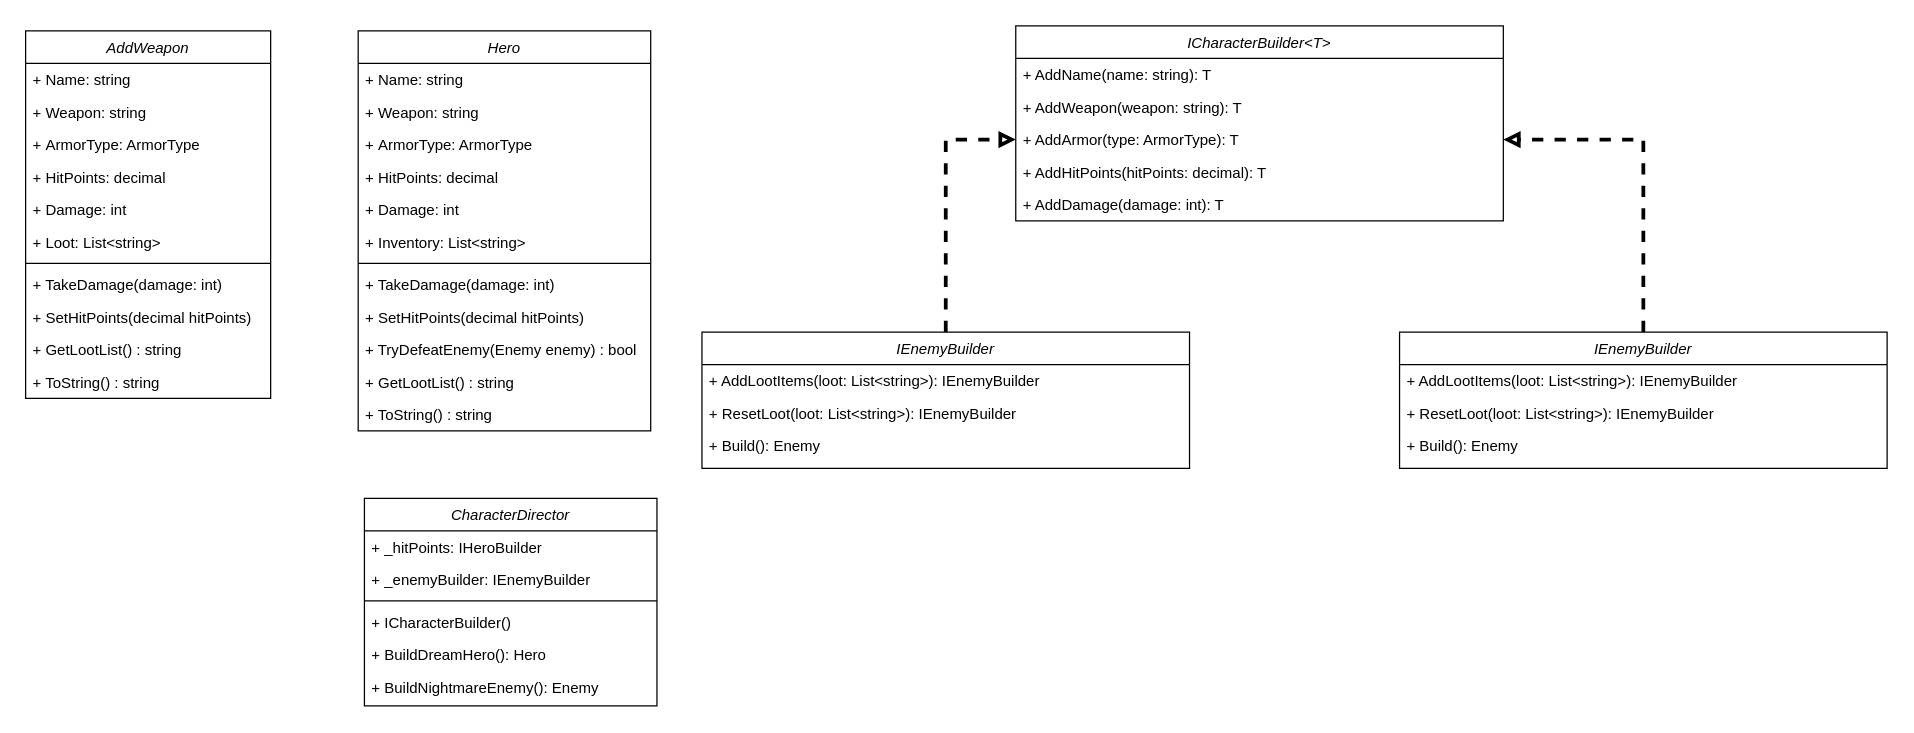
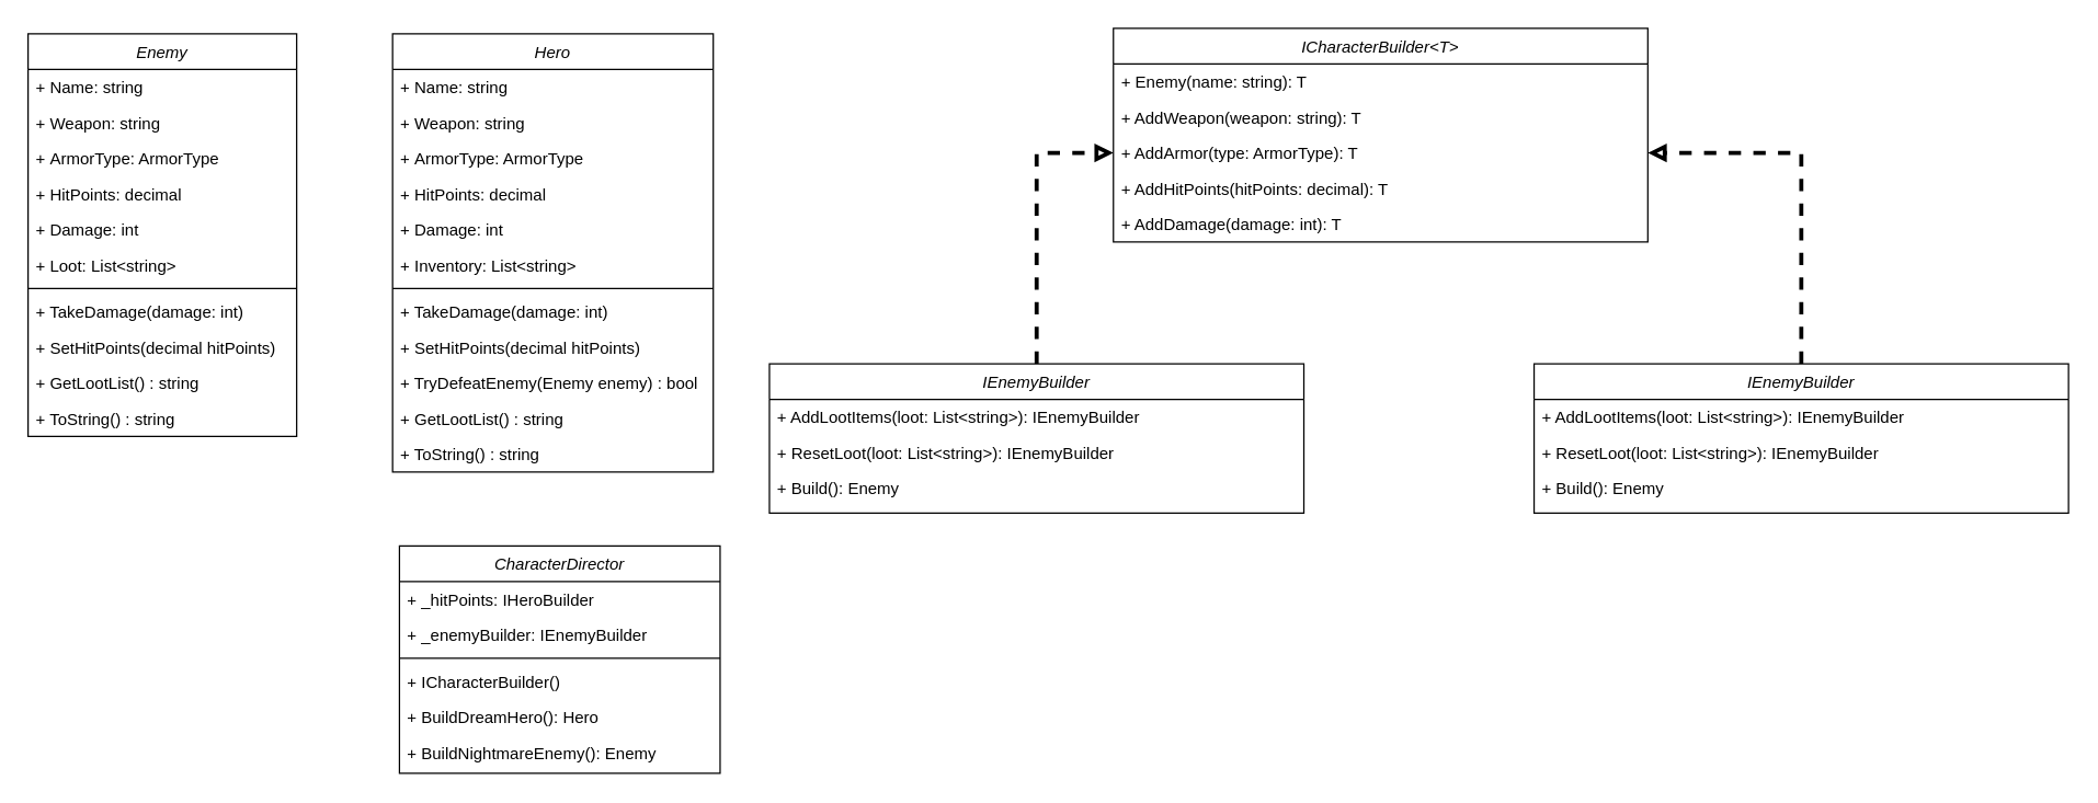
  <mxCell id="0" />
  <mxCell id="1" parent="0" />
- <mxCell id="2" value="AddWeapon" style="swimlane;fontStyle=2;align=center;verticalAlign=top;childLayout=stackLayout;horizontal=1;startSize=26;horizontalStack=0;resizeParent=1;resizeLast=0;collapsible=1;marginBottom=0;rounded=0;shadow=0;strokeWidth=1;" vertex="1" parent="1"><mxGeometry x="20" y="24" width="196" height="294" as="geometry"><mxRectangle x="230" y="140" width="160" height="26" as="alternateBounds" /></mxGeometry></mxCell>
+ <mxCell id="2" value="Enemy" style="swimlane;fontStyle=2;align=center;verticalAlign=top;childLayout=stackLayout;horizontal=1;startSize=26;horizontalStack=0;resizeParent=1;resizeLast=0;collapsible=1;marginBottom=0;rounded=0;shadow=0;strokeWidth=1;" vertex="1" parent="1"><mxGeometry x="20" y="24" width="196" height="294" as="geometry"><mxRectangle x="230" y="140" width="160" height="26" as="alternateBounds" /></mxGeometry></mxCell>
  <mxCell id="3" value="+ Name: string" style="text;align=left;verticalAlign=top;spacingLeft=4;spacingRight=4;overflow=hidden;rotatable=0;points=[[0,0.5],[1,0.5]];portConstraint=eastwest;" vertex="1" parent="2"><mxGeometry y="26" width="196" height="26" as="geometry" /></mxCell>
  <mxCell id="4" value="+ Weapon: string" style="text;align=left;verticalAlign=top;spacingLeft=4;spacingRight=4;overflow=hidden;rotatable=0;points=[[0,0.5],[1,0.5]];portConstraint=eastwest;rounded=0;shadow=0;html=0;" vertex="1" parent="2"><mxGeometry y="52" width="196" height="26" as="geometry" /></mxCell>
  <mxCell id="5" value="+ ArmorType: ArmorType" style="text;align=left;verticalAlign=top;spacingLeft=4;spacingRight=4;overflow=hidden;rotatable=0;points=[[0,0.5],[1,0.5]];portConstraint=eastwest;rounded=0;shadow=0;html=0;" vertex="1" parent="2"><mxGeometry y="78" width="196" height="26" as="geometry" /></mxCell>
  <mxCell id="6" value="+ HitPoints: decimal" style="text;align=left;verticalAlign=top;spacingLeft=4;spacingRight=4;overflow=hidden;rotatable=0;points=[[0,0.5],[1,0.5]];portConstraint=eastwest;rounded=0;shadow=0;html=0;" vertex="1" parent="2"><mxGeometry y="104" width="196" height="26" as="geometry" /></mxCell>
  <mxCell id="7" value="+ Damage: int" style="text;align=left;verticalAlign=top;spacingLeft=4;spacingRight=4;overflow=hidden;rotatable=0;points=[[0,0.5],[1,0.5]];portConstraint=eastwest;rounded=0;shadow=0;html=0;" vertex="1" parent="2"><mxGeometry y="130" width="196" height="26" as="geometry" /></mxCell>
  <mxCell id="8" value="+ Loot: List&lt;string&gt;" style="text;align=left;verticalAlign=top;spacingLeft=4;spacingRight=4;overflow=hidden;rotatable=0;points=[[0,0.5],[1,0.5]];portConstraint=eastwest;rounded=0;shadow=0;html=0;" vertex="1" parent="2"><mxGeometry y="156" width="196" height="26" as="geometry" /></mxCell>
  <mxCell id="9" value="" style="line;html=1;strokeWidth=1;align=left;verticalAlign=middle;spacingTop=-1;spacingLeft=3;spacingRight=3;rotatable=0;labelPosition=right;points=[];portConstraint=eastwest;" vertex="1" parent="2"><mxGeometry y="182" width="196" height="8" as="geometry" /></mxCell>
  <mxCell id="10" value="+ TakeDamage(damage: int)" style="text;align=left;verticalAlign=top;spacingLeft=4;spacingRight=4;overflow=hidden;rotatable=0;points=[[0,0.5],[1,0.5]];portConstraint=eastwest;" vertex="1" parent="2"><mxGeometry y="190" width="196" height="26" as="geometry" /></mxCell>
  <mxCell id="11" value="+ SetHitPoints(decimal hitPoints)" style="text;align=left;verticalAlign=top;spacingLeft=4;spacingRight=4;overflow=hidden;rotatable=0;points=[[0,0.5],[1,0.5]];portConstraint=eastwest;" vertex="1" parent="2"><mxGeometry y="216" width="196" height="26" as="geometry" /></mxCell>
  <mxCell id="12" value="+ GetLootList() : string" style="text;align=left;verticalAlign=top;spacingLeft=4;spacingRight=4;overflow=hidden;rotatable=0;points=[[0,0.5],[1,0.5]];portConstraint=eastwest;" vertex="1" parent="2"><mxGeometry y="242" width="196" height="26" as="geometry" /></mxCell>
  <mxCell id="13" value="+ ToString() : string" style="text;align=left;verticalAlign=top;spacingLeft=4;spacingRight=4;overflow=hidden;rotatable=0;points=[[0,0.5],[1,0.5]];portConstraint=eastwest;" vertex="1" parent="2"><mxGeometry y="268" width="196" height="26" as="geometry" /></mxCell>
  <mxCell id="14" value="Hero" style="swimlane;fontStyle=2;align=center;verticalAlign=top;childLayout=stackLayout;horizontal=1;startSize=26;horizontalStack=0;resizeParent=1;resizeLast=0;collapsible=1;marginBottom=0;rounded=0;shadow=0;strokeWidth=1;" vertex="1" parent="1"><mxGeometry x="286" y="24" width="234" height="320" as="geometry"><mxRectangle x="230" y="140" width="160" height="26" as="alternateBounds" /></mxGeometry></mxCell>
  <mxCell id="15" value="+ Name: string" style="text;align=left;verticalAlign=top;spacingLeft=4;spacingRight=4;overflow=hidden;rotatable=0;points=[[0,0.5],[1,0.5]];portConstraint=eastwest;" vertex="1" parent="14"><mxGeometry y="26" width="234" height="26" as="geometry" /></mxCell>
  <mxCell id="16" value="+ Weapon: string" style="text;align=left;verticalAlign=top;spacingLeft=4;spacingRight=4;overflow=hidden;rotatable=0;points=[[0,0.5],[1,0.5]];portConstraint=eastwest;rounded=0;shadow=0;html=0;" vertex="1" parent="14"><mxGeometry y="52" width="234" height="26" as="geometry" /></mxCell>
  <mxCell id="17" value="+ ArmorType: ArmorType" style="text;align=left;verticalAlign=top;spacingLeft=4;spacingRight=4;overflow=hidden;rotatable=0;points=[[0,0.5],[1,0.5]];portConstraint=eastwest;rounded=0;shadow=0;html=0;" vertex="1" parent="14"><mxGeometry y="78" width="234" height="26" as="geometry" /></mxCell>
  <mxCell id="18" value="+ HitPoints: decimal" style="text;align=left;verticalAlign=top;spacingLeft=4;spacingRight=4;overflow=hidden;rotatable=0;points=[[0,0.5],[1,0.5]];portConstraint=eastwest;rounded=0;shadow=0;html=0;" vertex="1" parent="14"><mxGeometry y="104" width="234" height="26" as="geometry" /></mxCell>
  <mxCell id="19" value="+ Damage: int" style="text;align=left;verticalAlign=top;spacingLeft=4;spacingRight=4;overflow=hidden;rotatable=0;points=[[0,0.5],[1,0.5]];portConstraint=eastwest;rounded=0;shadow=0;html=0;" vertex="1" parent="14"><mxGeometry y="130" width="234" height="26" as="geometry" /></mxCell>
  <mxCell id="20" value="+ Inventory: List&lt;string&gt;" style="text;align=left;verticalAlign=top;spacingLeft=4;spacingRight=4;overflow=hidden;rotatable=0;points=[[0,0.5],[1,0.5]];portConstraint=eastwest;rounded=0;shadow=0;html=0;" vertex="1" parent="14"><mxGeometry y="156" width="234" height="26" as="geometry" /></mxCell>
  <mxCell id="21" value="" style="line;html=1;strokeWidth=1;align=left;verticalAlign=middle;spacingTop=-1;spacingLeft=3;spacingRight=3;rotatable=0;labelPosition=right;points=[];portConstraint=eastwest;" vertex="1" parent="14"><mxGeometry y="182" width="234" height="8" as="geometry" /></mxCell>
  <mxCell id="22" value="+ TakeDamage(damage: int)" style="text;align=left;verticalAlign=top;spacingLeft=4;spacingRight=4;overflow=hidden;rotatable=0;points=[[0,0.5],[1,0.5]];portConstraint=eastwest;" vertex="1" parent="14"><mxGeometry y="190" width="234" height="26" as="geometry" /></mxCell>
  <mxCell id="23" value="+ SetHitPoints(decimal hitPoints)" style="text;align=left;verticalAlign=top;spacingLeft=4;spacingRight=4;overflow=hidden;rotatable=0;points=[[0,0.5],[1,0.5]];portConstraint=eastwest;" vertex="1" parent="14"><mxGeometry y="216" width="234" height="26" as="geometry" /></mxCell>
  <mxCell id="24" value="+ TryDefeatEnemy(Enemy enemy) : bool" style="text;align=left;verticalAlign=top;spacingLeft=4;spacingRight=4;overflow=hidden;rotatable=0;points=[[0,0.5],[1,0.5]];portConstraint=eastwest;" vertex="1" parent="14"><mxGeometry y="242" width="234" height="26" as="geometry" /></mxCell>
  <mxCell id="25" value="+ GetLootList() : string" style="text;align=left;verticalAlign=top;spacingLeft=4;spacingRight=4;overflow=hidden;rotatable=0;points=[[0,0.5],[1,0.5]];portConstraint=eastwest;" vertex="1" parent="14"><mxGeometry y="268" width="234" height="26" as="geometry" /></mxCell>
  <mxCell id="26" value="+ ToString() : string" style="text;align=left;verticalAlign=top;spacingLeft=4;spacingRight=4;overflow=hidden;rotatable=0;points=[[0,0.5],[1,0.5]];portConstraint=eastwest;" vertex="1" parent="14"><mxGeometry y="294" width="234" height="26" as="geometry" /></mxCell>
  <mxCell id="27" value="ICharacterBuilder&lt;T&gt;" style="swimlane;fontStyle=2;align=center;verticalAlign=top;childLayout=stackLayout;horizontal=1;startSize=26;horizontalStack=0;resizeParent=1;resizeLast=0;collapsible=1;marginBottom=0;rounded=0;shadow=0;strokeWidth=1;strokeColor=default;gradientColor=none;swimlaneFillColor=none;" vertex="1" parent="1"><mxGeometry x="812" y="20" width="390" height="156" as="geometry"><mxRectangle x="831" y="128" width="160" height="26" as="alternateBounds" /></mxGeometry></mxCell>
- <mxCell id="28" value="+ AddName(name: string): T" style="text;align=left;verticalAlign=top;spacingLeft=4;spacingRight=4;overflow=hidden;rotatable=0;points=[[0,0.5],[1,0.5]];portConstraint=eastwest;" vertex="1" parent="27"><mxGeometry y="26" width="390" height="26" as="geometry" /></mxCell>
+ <mxCell id="28" value="+ Enemy(name: string): T" style="text;align=left;verticalAlign=top;spacingLeft=4;spacingRight=4;overflow=hidden;rotatable=0;points=[[0,0.5],[1,0.5]];portConstraint=eastwest;" vertex="1" parent="27"><mxGeometry y="26" width="390" height="26" as="geometry" /></mxCell>
  <mxCell id="29" value="+ AddWeapon(weapon: string): T" style="text;align=left;verticalAlign=top;spacingLeft=4;spacingRight=4;overflow=hidden;rotatable=0;points=[[0,0.5],[1,0.5]];portConstraint=eastwest;" vertex="1" parent="27"><mxGeometry y="52" width="390" height="26" as="geometry" /></mxCell>
  <mxCell id="30" value="+ AddArmor(type: ArmorType): T" style="text;align=left;verticalAlign=top;spacingLeft=4;spacingRight=4;overflow=hidden;rotatable=0;points=[[0,0.5],[1,0.5]];portConstraint=eastwest;" vertex="1" parent="27"><mxGeometry y="78" width="390" height="26" as="geometry" /></mxCell>
  <mxCell id="31" value="+ AddHitPoints(hitPoints: decimal): T" style="text;align=left;verticalAlign=top;spacingLeft=4;spacingRight=4;overflow=hidden;rotatable=0;points=[[0,0.5],[1,0.5]];portConstraint=eastwest;" vertex="1" parent="27"><mxGeometry y="104" width="390" height="26" as="geometry" /></mxCell>
  <mxCell id="32" value="+ AddDamage(damage: int): T" style="text;align=left;verticalAlign=top;spacingLeft=4;spacingRight=4;overflow=hidden;rotatable=0;points=[[0,0.5],[1,0.5]];portConstraint=eastwest;" vertex="1" parent="27"><mxGeometry y="130" width="390" height="26" as="geometry" /></mxCell>
  <mxCell id="33" style="edgeStyle=orthogonalEdgeStyle;rounded=0;orthogonalLoop=1;jettySize=auto;html=1;entryX=0;entryY=0.5;entryDx=0;entryDy=0;strokeWidth=3;endArrow=block;endFill=0;dashed=1;" edge="1" parent="1" source="34" target="30"><mxGeometry relative="1" as="geometry" /></mxCell>
  <mxCell id="34" value="IEnemyBuilder" style="swimlane;fontStyle=2;align=center;verticalAlign=top;childLayout=stackLayout;horizontal=1;startSize=26;horizontalStack=0;resizeParent=1;resizeLast=0;collapsible=1;marginBottom=0;rounded=0;shadow=0;strokeWidth=1;strokeColor=default;gradientColor=none;swimlaneFillColor=none;" vertex="1" parent="1"><mxGeometry x="561" y="265" width="390" height="109" as="geometry"><mxRectangle x="831" y="128" width="160" height="26" as="alternateBounds" /></mxGeometry></mxCell>
  <mxCell id="35" value="+ AddLootItems(loot: List&lt;string&gt;): IEnemyBuilder" style="text;align=left;verticalAlign=top;spacingLeft=4;spacingRight=4;overflow=hidden;rotatable=0;points=[[0,0.5],[1,0.5]];portConstraint=eastwest;" vertex="1" parent="34"><mxGeometry y="26" width="390" height="26" as="geometry" /></mxCell>
  <mxCell id="36" value="+ ResetLoot(loot: List&lt;string&gt;): IEnemyBuilder" style="text;align=left;verticalAlign=top;spacingLeft=4;spacingRight=4;overflow=hidden;rotatable=0;points=[[0,0.5],[1,0.5]];portConstraint=eastwest;" vertex="1" parent="34"><mxGeometry y="52" width="390" height="26" as="geometry" /></mxCell>
  <mxCell id="37" value="+ Build(): Enemy " style="text;align=left;verticalAlign=top;spacingLeft=4;spacingRight=4;overflow=hidden;rotatable=0;points=[[0,0.5],[1,0.5]];portConstraint=eastwest;" vertex="1" parent="34"><mxGeometry y="78" width="390" height="26" as="geometry" /></mxCell>
  <mxCell id="38" style="edgeStyle=orthogonalEdgeStyle;rounded=0;orthogonalLoop=1;jettySize=auto;html=1;entryX=1;entryY=0.5;entryDx=0;entryDy=0;strokeWidth=3;endArrow=block;endFill=0;dashed=1;" edge="1" parent="1" source="39" target="30"><mxGeometry relative="1" as="geometry" /></mxCell>
  <mxCell id="39" value="IEnemyBuilder" style="swimlane;fontStyle=2;align=center;verticalAlign=top;childLayout=stackLayout;horizontal=1;startSize=26;horizontalStack=0;resizeParent=1;resizeLast=0;collapsible=1;marginBottom=0;rounded=0;shadow=0;strokeWidth=1;strokeColor=default;gradientColor=none;swimlaneFillColor=none;" vertex="1" parent="1"><mxGeometry x="1119" y="265" width="390" height="109" as="geometry"><mxRectangle x="831" y="128" width="160" height="26" as="alternateBounds" /></mxGeometry></mxCell>
  <mxCell id="40" value="+ AddLootItems(loot: List&lt;string&gt;): IEnemyBuilder" style="text;align=left;verticalAlign=top;spacingLeft=4;spacingRight=4;overflow=hidden;rotatable=0;points=[[0,0.5],[1,0.5]];portConstraint=eastwest;" vertex="1" parent="39"><mxGeometry y="26" width="390" height="26" as="geometry" /></mxCell>
  <mxCell id="41" value="+ ResetLoot(loot: List&lt;string&gt;): IEnemyBuilder" style="text;align=left;verticalAlign=top;spacingLeft=4;spacingRight=4;overflow=hidden;rotatable=0;points=[[0,0.5],[1,0.5]];portConstraint=eastwest;" vertex="1" parent="39"><mxGeometry y="52" width="390" height="26" as="geometry" /></mxCell>
  <mxCell id="42" value="+ Build(): Enemy " style="text;align=left;verticalAlign=top;spacingLeft=4;spacingRight=4;overflow=hidden;rotatable=0;points=[[0,0.5],[1,0.5]];portConstraint=eastwest;" vertex="1" parent="39"><mxGeometry y="78" width="390" height="26" as="geometry" /></mxCell>
  <mxCell id="43" value="CharacterDirector" style="swimlane;fontStyle=2;align=center;verticalAlign=top;childLayout=stackLayout;horizontal=1;startSize=26;horizontalStack=0;resizeParent=1;resizeLast=0;collapsible=1;marginBottom=0;rounded=0;shadow=0;strokeWidth=1;" vertex="1" parent="1"><mxGeometry x="291" y="398" width="234" height="166" as="geometry"><mxRectangle x="230" y="140" width="160" height="26" as="alternateBounds" /></mxGeometry></mxCell>
  <mxCell id="44" value="+ _hitPoints: IHeroBuilder" style="text;align=left;verticalAlign=top;spacingLeft=4;spacingRight=4;overflow=hidden;rotatable=0;points=[[0,0.5],[1,0.5]];portConstraint=eastwest;" vertex="1" parent="43"><mxGeometry y="26" width="234" height="26" as="geometry" /></mxCell>
  <mxCell id="45" value="+ _enemyBuilder: IEnemyBuilder" style="text;align=left;verticalAlign=top;spacingLeft=4;spacingRight=4;overflow=hidden;rotatable=0;points=[[0,0.5],[1,0.5]];portConstraint=eastwest;rounded=0;shadow=0;html=0;" vertex="1" parent="43"><mxGeometry y="52" width="234" height="26" as="geometry" /></mxCell>
  <mxCell id="46" value="" style="line;html=1;strokeWidth=1;align=left;verticalAlign=middle;spacingTop=-1;spacingLeft=3;spacingRight=3;rotatable=0;labelPosition=right;points=[];portConstraint=eastwest;" vertex="1" parent="43"><mxGeometry y="78" width="234" height="8" as="geometry" /></mxCell>
  <mxCell id="47" value="+ ICharacterBuilder()" style="text;align=left;verticalAlign=top;spacingLeft=4;spacingRight=4;overflow=hidden;rotatable=0;points=[[0,0.5],[1,0.5]];portConstraint=eastwest;" vertex="1" parent="43"><mxGeometry y="86" width="234" height="26" as="geometry" /></mxCell>
  <mxCell id="48" value="+ BuildDreamHero(): Hero" style="text;align=left;verticalAlign=top;spacingLeft=4;spacingRight=4;overflow=hidden;rotatable=0;points=[[0,0.5],[1,0.5]];portConstraint=eastwest;" vertex="1" parent="43"><mxGeometry y="112" width="234" height="26" as="geometry" /></mxCell>
  <mxCell id="49" value="+ BuildNightmareEnemy(): Enemy " style="text;align=left;verticalAlign=top;spacingLeft=4;spacingRight=4;overflow=hidden;rotatable=0;points=[[0,0.5],[1,0.5]];portConstraint=eastwest;" vertex="1" parent="43"><mxGeometry y="138" width="234" height="26" as="geometry" /></mxCell>
